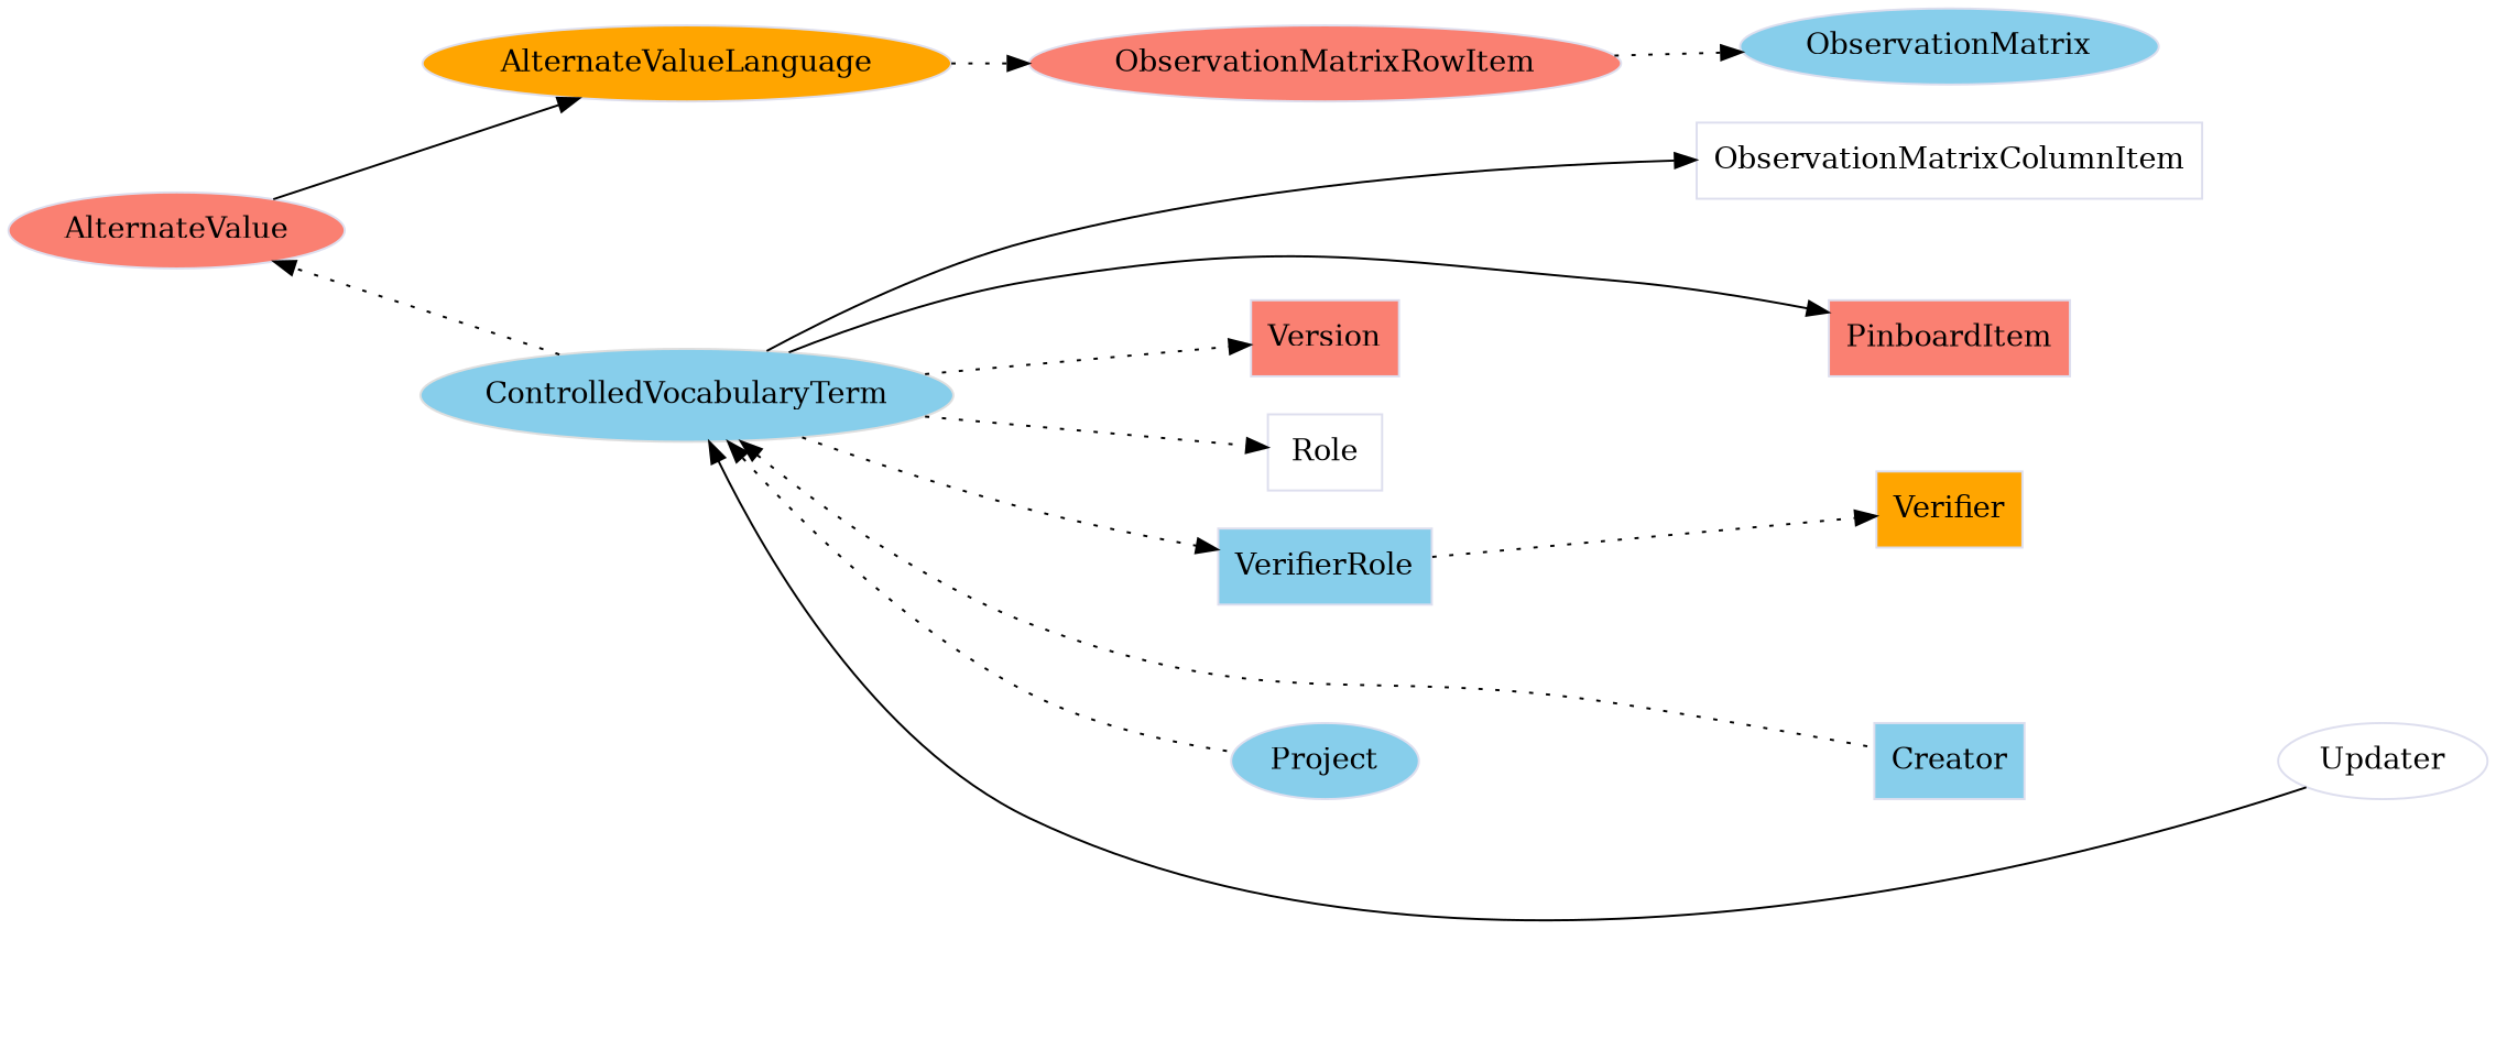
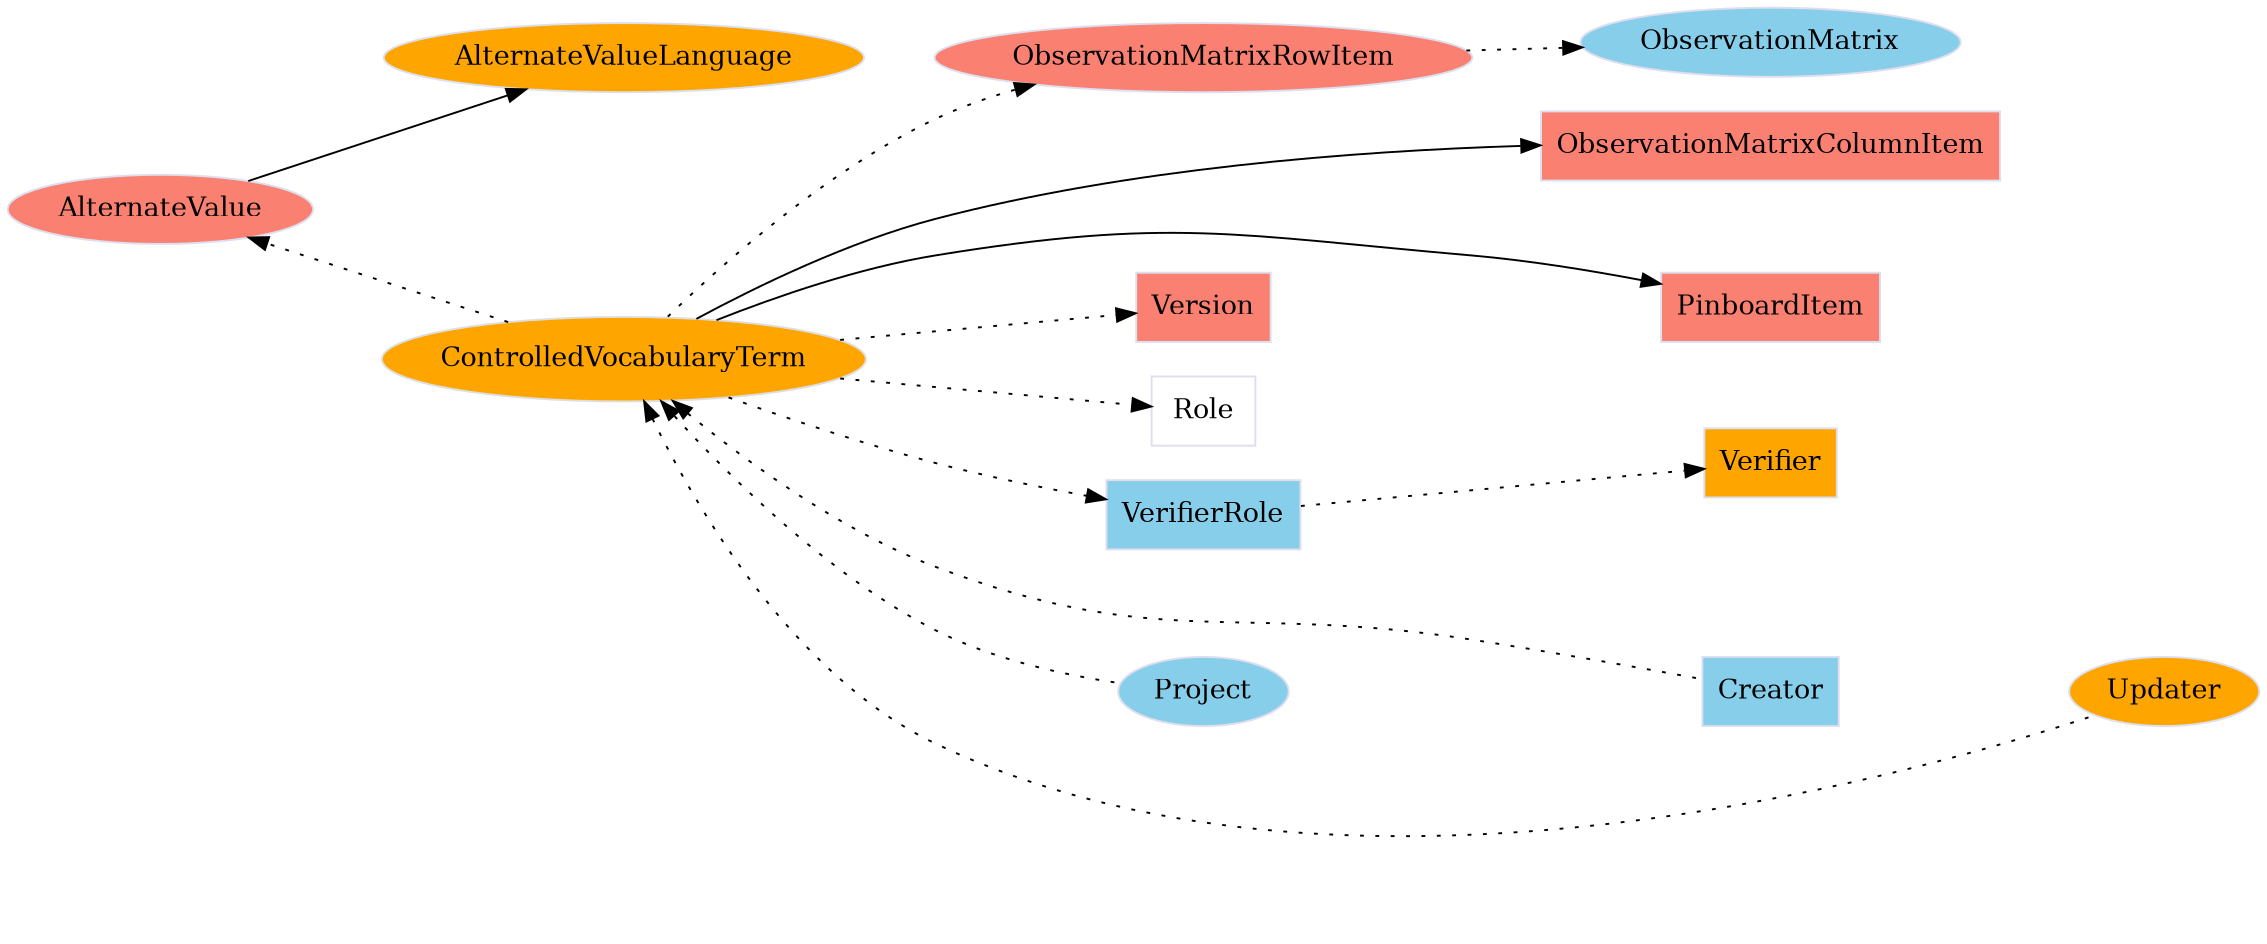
  digraph {
    rankdir=LR
    node [color="#dddeee" fillcolor=skyblue group=supporting shape=ellipse style=filled]
    edge [style=dotted]
-   n1 [color="#dedede" group=target height=0.61111 label=ControlledVocabularyTerm width=3.5017]
+   n1 [color="#dedede" fillcolor=orange group=target height=0.61111 label=ControlledVocabularyTerm width=3.5017]
    n2 [fillcolor=salmon group=annotator height=0.5 label=AlternateValue width=1.8387]
    n3 [fillcolor=orange height=0.5 label=AlternateValueLanguage width=2.0868]
    n4 [fillcolor=salmon height=0.5 label=ObservationMatrixRowItem width=2.3681]
    n5 [height=0.5 label=ObservationMatrix width=1.6597]
-   n6 [fillcolor=white height=0.5 label=ObservationMatrixColumnItem shape=box width=2.6285]
+   n6 [fillcolor=salmon height=0.5 label=ObservationMatrixColumnItem shape=box width=2.6285]
    n7 [fillcolor=salmon height=0.5 label=PinboardItem shape=box width=1.2535]
    n8 [fillcolor=white height=0.5 label=Role shape=box width=0.75]
    n9 [height=0.5 label=VerifierRole shape=box width=1.1493]
    n10 [fillcolor=orange height=0.5 label=Verifier shape=box width=0.79514]
    n11 [fillcolor=salmon height=0.5 label=Version shape=box width=0.79514]
    n12 [height=0.5 label=Creator shape=box width=0.78472]
    n13 [height=0.5 label=Project width=0.75347]
-   n14 [fillcolor=white height=0.5 label=Updater width=0.82639]
+   n14 [fillcolor=orange height=0.5 label=Updater width=0.82639]
    subgraph sub_1 {
      n1
    }
    subgraph sub_2 {
      rank=min
      n2
    }
    subgraph sub_3 {
      n3
      n4
      n5
      n6
      n7
      n8
      n9
      n10
      n11
      n12
      n13
      n14
    }
    n1 -> n2
-   n3 -> n4
+   n1 -> n4
    n1 -> n6 [style=solid]
    n1 -> n7 [style=solid]
    n1 -> n8
    n1 -> n9
    n1 -> n11
    n1 -> n12 [dir=back]
    n1 -> n13 [dir=back]
-   n1 -> n14 [dir=back style=solid]
+   n1 -> n14 [dir=back]
    n2 -> n3 [style=solid]
    n4 -> n5
    n4 -> n6 [style=invis]
    n8 -> n10 [style=invis]
    n9 -> n10
    n11 -> n7 [style=invis]
    n12 -> n14 [style=invis]
    n13 -> n12 [style=invis]
  }
